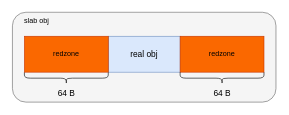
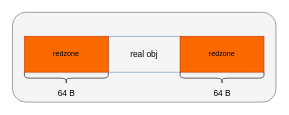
  <mxCell id="0" />
  <mxCell id="1" parent="0" />
  <mxCell id="2" value="" style="rounded=1;whiteSpace=wrap;html=1;fillColor=#f5f5f5;strokeColor=#666666;fontColor=#333333;" vertex="1" parent="1"><mxGeometry x="20" y="20" width="440" height="150" as="geometry" /></mxCell>
- <mxCell id="3" value="&lt;font style=&quot;font-size: 14px;&quot;&gt;real obj&lt;/font&gt;" style="rounded=0;whiteSpace=wrap;html=1;fillColor=#dae8fc;strokeColor=#6c8ebf;" vertex="1" parent="1"><mxGeometry x="180" y="60" width="120" height="60" as="geometry" /></mxCell>
+ <mxCell id="3" value="&lt;font style=&quot;font-size: 14px;&quot;&gt;real obj&lt;/font&gt;" style="rounded=0;whiteSpace=wrap;html=1;fillColor=#f5f5f5;strokeColor=#6c8ebf;" vertex="1" parent="1"><mxGeometry x="180" y="60" width="120" height="60" as="geometry" /></mxCell>
  <mxCell id="4" value="redzone" style="rounded=0;whiteSpace=wrap;html=1;fillColor=#fa6800;fontColor=#000000;strokeColor=#C73500;" vertex="1" parent="1"><mxGeometry x="300" y="60" width="140" height="60" as="geometry" /></mxCell>
  <mxCell id="5" value="" style="shape=curlyBracket;whiteSpace=wrap;html=1;rounded=1;labelPosition=left;verticalLabelPosition=middle;align=right;verticalAlign=middle;direction=north;" vertex="1" parent="1"><mxGeometry x="40" y="120" width="140" height="20" as="geometry" /></mxCell>
  <mxCell id="6" value="" style="shape=curlyBracket;whiteSpace=wrap;html=1;rounded=1;labelPosition=left;verticalLabelPosition=middle;align=right;verticalAlign=middle;direction=north;" vertex="1" parent="1"><mxGeometry x="300" y="120" width="140" height="20" as="geometry" /></mxCell>
  <mxCell id="7" value="&lt;font style=&quot;font-size: 14px;&quot;&gt;64 B&lt;/font&gt;" style="text;html=1;align=center;verticalAlign=middle;resizable=0;points=[];autosize=1;strokeColor=none;fillColor=none;" vertex="1" parent="1"><mxGeometry x="85" y="140" width="50" height="30" as="geometry" /></mxCell>
  <mxCell id="8" value="&lt;span style=&quot;font-size: 14px;&quot;&gt;64 B&lt;/span&gt;" style="text;html=1;align=center;verticalAlign=middle;resizable=0;points=[];autosize=1;strokeColor=none;fillColor=none;" vertex="1" parent="1"><mxGeometry x="345" y="140" width="50" height="30" as="geometry" /></mxCell>
- <mxCell id="9" value="slab obj" style="text;html=1;align=center;verticalAlign=middle;resizable=0;points=[];autosize=1;strokeColor=none;fillColor=none;" vertex="1" parent="1"><mxGeometry x="30" y="20" width="60" height="30" as="geometry" /></mxCell>
  <mxCell id="10" value="redzone" style="rounded=0;whiteSpace=wrap;html=1;fillColor=#fa6800;fontColor=#000000;strokeColor=#C73500;" vertex="1" parent="1"><mxGeometry x="40" y="60" width="140" height="60" as="geometry" /></mxCell>
